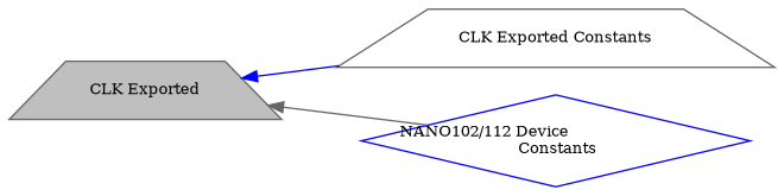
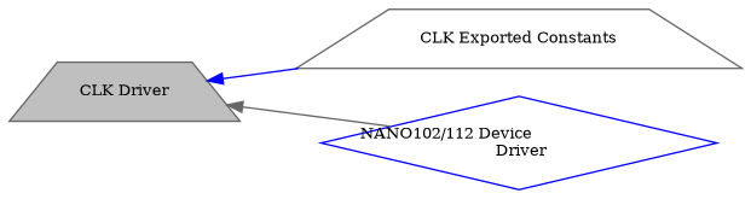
  digraph {
    fontname="DejaVu Serif"
    rankdir=LR
    node [color=gray40 fillcolor=white fontname="DejaVu Serif" fontsize=10 shape=trapezium style=filled]
    edge [dir=back fontname="DejaVu Serif" fontsize=10 labelfontname=Helvetica labelfontsize=10 shape=plaintext style=solid]
-   n1 [fillcolor=grey75 fontcolor=black height=0.2 label="CLK Exported" width=0.4]
+   n1 [fillcolor=grey75 fontcolor=black height=0.2 label="CLK Driver" width=0.4]
    n2 [height=0.2 label="CLK Exported Constants" width=0.4]
-   n3 [color=blue height=0.2 label="NANO102/112 Device\l Constants" shape=diamond width=0.4]
+   n3 [color=blue height=0.2 label="NANO102/112 Device\l Driver" shape=diamond width=0.4]
    n1 -> n2 [color=blue]
    n1 -> n3 [color=gray40]
  }
